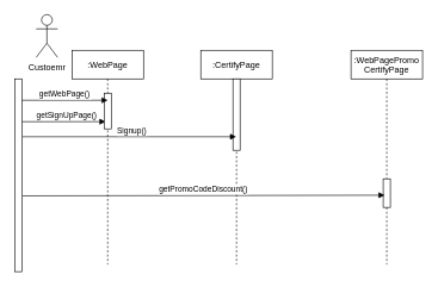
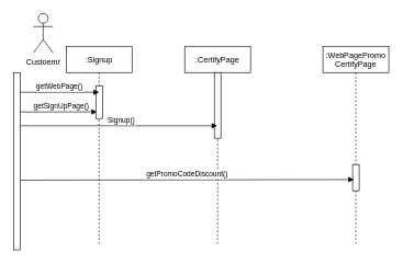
  <mxCell id="0" />
  <mxCell id="1" parent="0" />
  <mxCell id="2" value=":CertifyPage" style="shape=umlLifeline;perimeter=lifelinePerimeter;container=1;collapsible=0;recursiveResize=0;rounded=0;shadow=0;strokeWidth=1;" parent="1" vertex="1"><mxGeometry x="280" y="70" width="100" height="300" as="geometry" /></mxCell>
  <mxCell id="3" value="" style="points=[];perimeter=orthogonalPerimeter;rounded=0;shadow=0;strokeWidth=1;" parent="2" vertex="1"><mxGeometry x="45" y="40" width="10" height="100" as="geometry" /></mxCell>
  <mxCell id="4" value=":WebPagePromo&#10;CertifyPage" style="shape=umlLifeline;perimeter=lifelinePerimeter;container=1;collapsible=0;recursiveResize=0;rounded=0;shadow=0;strokeWidth=1;" parent="1" vertex="1"><mxGeometry x="490" y="70" width="100" height="300" as="geometry" /></mxCell>
  <mxCell id="5" value="" style="points=[];perimeter=orthogonalPerimeter;rounded=0;shadow=0;strokeWidth=1;" parent="4" vertex="1"><mxGeometry x="45" y="180" width="10" height="40" as="geometry" /></mxCell>
  <mxCell id="6" value="Signup()" style="verticalAlign=bottom;endArrow=block;shadow=0;strokeWidth=1;exitX=1.1;exitY=0.3;exitDx=0;exitDy=0;exitPerimeter=0;" parent="1" source="10" target="2" edge="1"><mxGeometry x="0.026" relative="1" as="geometry"><mxPoint x="210" y="192" as="sourcePoint" /><mxPoint x="300" y="190" as="targetPoint" /><mxPoint as="offset" /></mxGeometry></mxCell>
  <mxCell id="7" value="getPromoCodeDiscount()" style="verticalAlign=bottom;endArrow=block;shadow=0;strokeWidth=1;entryX=0.2;entryY=0.573;entryDx=0;entryDy=0;entryPerimeter=0;exitX=1.1;exitY=0.607;exitDx=0;exitDy=0;exitPerimeter=0;" parent="1" target="5" edge="1" source="10"><mxGeometry relative="1" as="geometry"><mxPoint x="240" y="273" as="sourcePoint" /><mxPoint x="320" y="270" as="targetPoint" /></mxGeometry></mxCell>
  <mxCell id="8" value="getSignUpPage()" style="verticalAlign=bottom;endArrow=block;shadow=0;strokeWidth=1;entryX=0.47;entryY=0.333;entryDx=0;entryDy=0;entryPerimeter=0;" parent="1" target="11" edge="1"><mxGeometry x="0.081" relative="1" as="geometry"><mxPoint x="30" y="170" as="sourcePoint" /><mxPoint x="140" y="170" as="targetPoint" /><mxPoint as="offset" /></mxGeometry></mxCell>
  <mxCell id="9" value="Custoemr" style="shape=umlActor;verticalLabelPosition=bottom;verticalAlign=top;html=1;outlineConnect=0;" vertex="1" parent="1"><mxGeometry x="50" y="20" width="30" height="60" as="geometry" /></mxCell>
  <mxCell id="10" value="" style="points=[];perimeter=orthogonalPerimeter;rounded=0;shadow=0;strokeWidth=1;" vertex="1" parent="1"><mxGeometry y="110" width="10" height="270" as="geometry" x="20" /></mxCell>
- <mxCell id="11" value=":WebPage" style="shape=umlLifeline;perimeter=lifelinePerimeter;container=1;collapsible=0;recursiveResize=0;rounded=0;shadow=0;strokeWidth=1;" vertex="1" parent="1"><mxGeometry x="100" y="70" width="100" height="300" as="geometry" /></mxCell>
+ <mxCell id="11" value=":Signup" style="shape=umlLifeline;perimeter=lifelinePerimeter;container=1;collapsible=0;recursiveResize=0;rounded=0;shadow=0;strokeWidth=1;" vertex="1" parent="1"><mxGeometry x="100" y="70" width="100" height="300" as="geometry" /></mxCell>
  <mxCell id="12" value="" style="points=[];perimeter=orthogonalPerimeter;rounded=0;shadow=0;strokeWidth=1;" vertex="1" parent="11"><mxGeometry x="45" y="60" width="10" height="50" as="geometry" /></mxCell>
  <mxCell id="13" value="getWebPage()" style="verticalAlign=bottom;endArrow=block;shadow=0;strokeWidth=1;" edge="1" parent="1"><mxGeometry relative="1" as="geometry"><mxPoint x="30" y="140" as="sourcePoint" /><mxPoint x="150" y="140" as="targetPoint" /></mxGeometry></mxCell>
